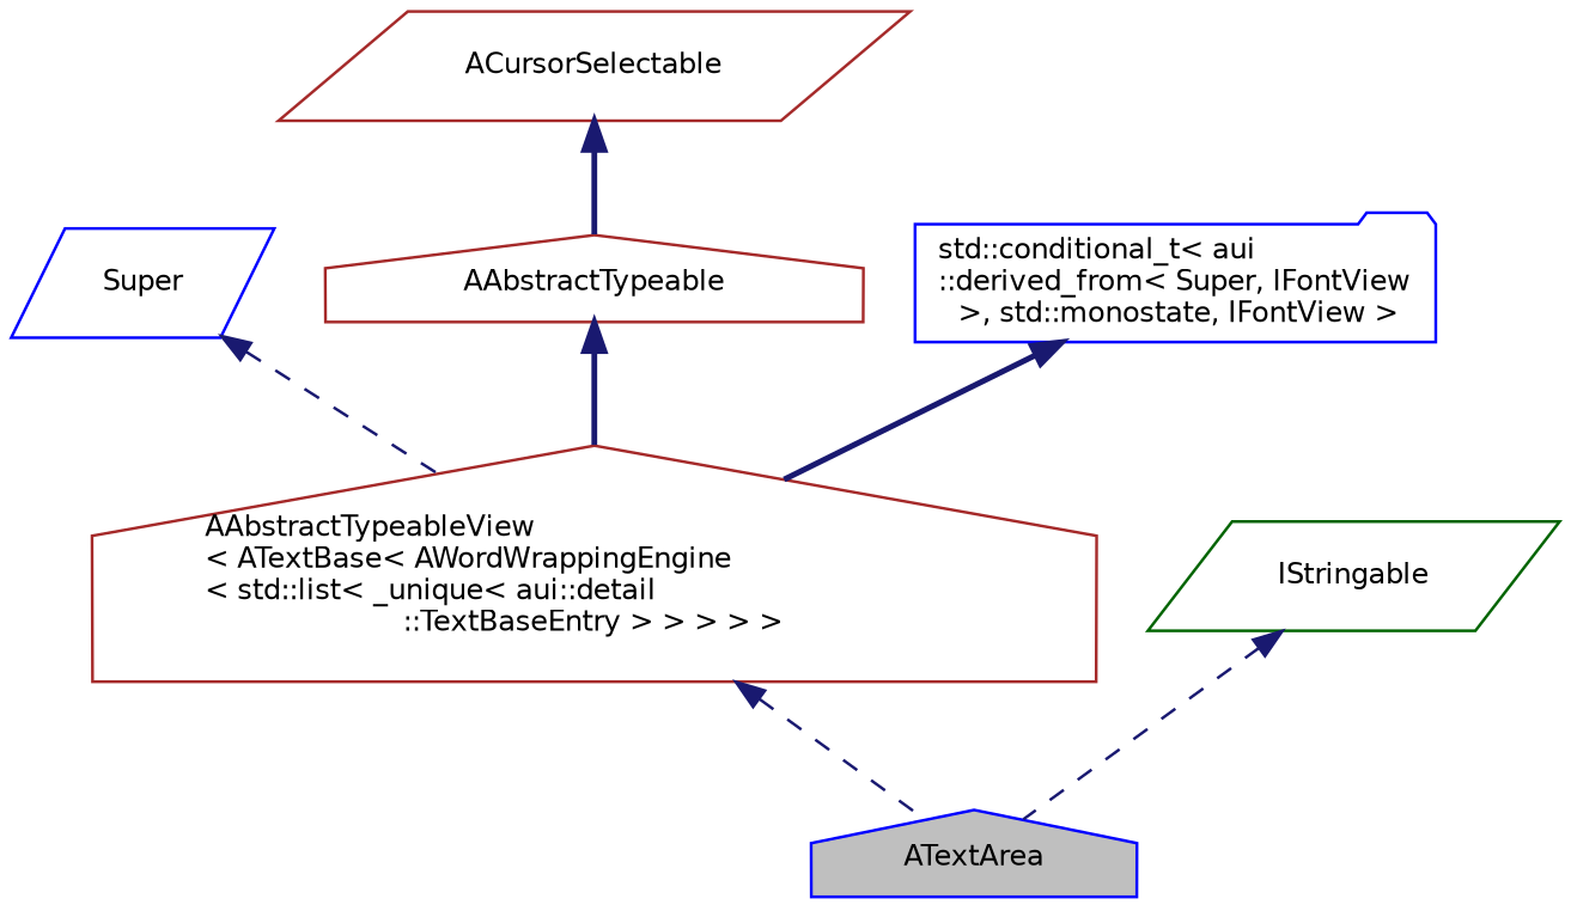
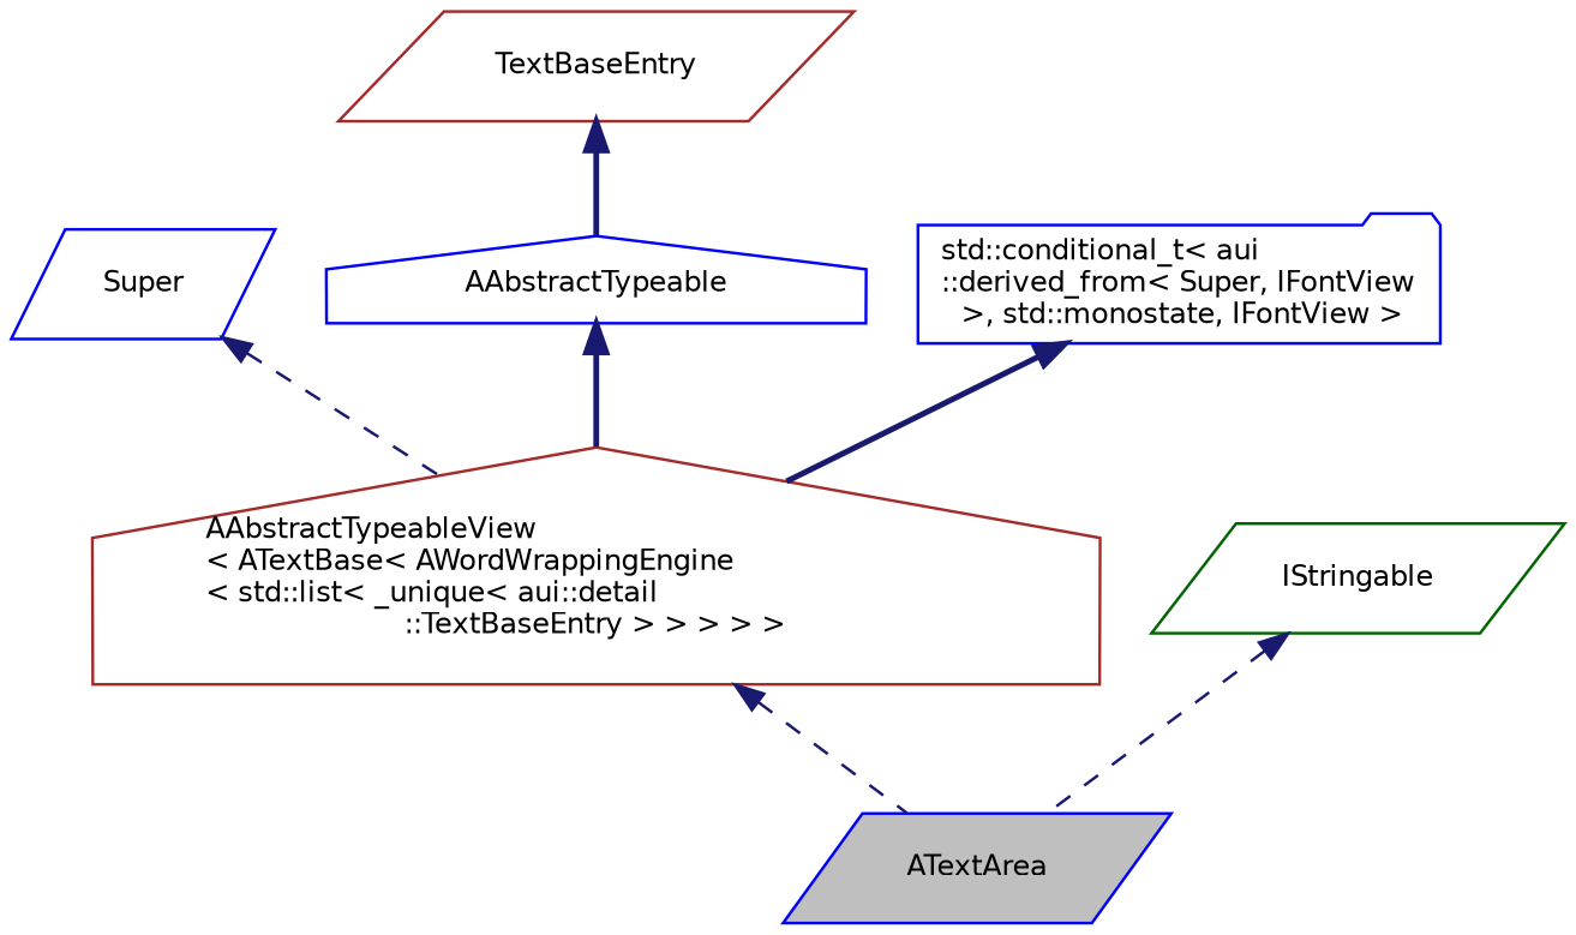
  digraph {
    rankdir=TB
    node [color=blue fillcolor=white fontname=Helvetica fontsize=10 shape=parallelogram style=filled]
    edge [color=midnightblue dir=back fontname=Helvetica fontsize=10 labelfontname=Helvetica labelfontsize=10 style=dashed]
-   n1 [fillcolor=grey75 fontcolor=black height=0.2 label=ATextArea shape=house width=0.4]
+   n1 [fillcolor=grey75 fontcolor=black height=0.2 label=ATextArea width=0.4]
    n2 [color=brown height=0.2 label="AAbstractTypeableView\l\< ATextBase\< AWordWrappingEngine\l\< std::list\< _unique\< aui::detail\l::TextBaseEntry \> \> \> \> \>" shape=house width=0.4]
    n3 [height=0.2 label=Super width=0.4]
-   n4 [color=brown height=0.2 label=AAbstractTypeable shape=house width=0.4]
-   n5 [color=brown height=0.2 label=ACursorSelectable width=0.4]
+   n4 [height=0.2 label=AAbstractTypeable shape=house width=0.4]
+   n5 [color=brown height=0.2 label=TextBaseEntry width=0.4]
    n6 [height=0.2 label="std::conditional_t\< aui\l::derived_from\< Super, IFontView\l \>, std::monostate, IFontView \>" shape=folder width=0.4]
    n7 [color=darkgreen height=0.2 label=IStringable width=0.4]
    n2 -> n1
    n3 -> n2
    n4 -> n2 [style=bold]
    n5 -> n4 [style=bold]
    n6 -> n2 [style=bold]
    n7 -> n1
  }
